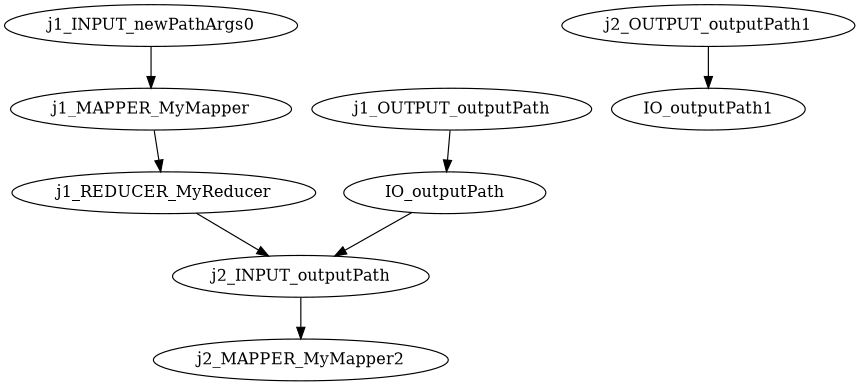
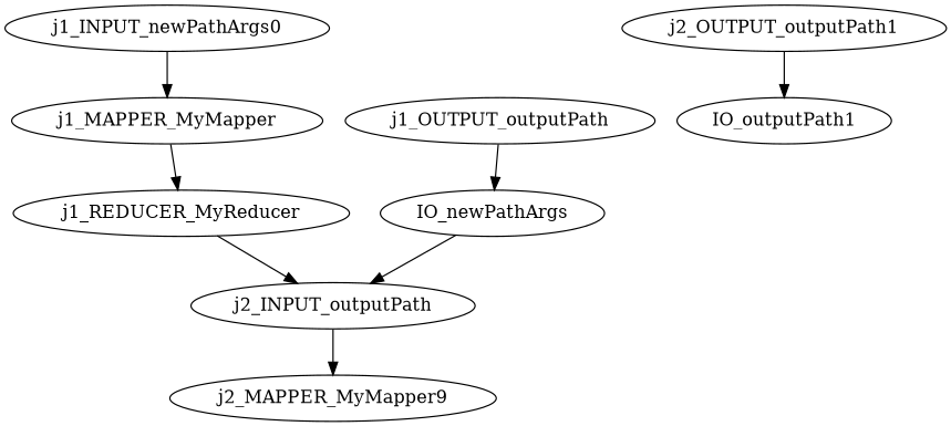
  digraph {
    j1_INPUT_newPathArgs0
    j1_MAPPER_MyMapper
    j1_REDUCER_MyReducer
    j2_INPUT_outputPath
-   IO_outputPath
-   j2_MAPPER_MyMapper2
+   IO_outputPath [label=IO_newPathArgs]
+   j2_MAPPER_MyMapper2 [label=j2_MAPPER_MyMapper9]
    j2_OUTPUT_outputPath1
    IO_outputPath1
    j1_OUTPUT_outputPath
    j1_INPUT_newPathArgs0 -> j1_MAPPER_MyMapper
    j1_MAPPER_MyMapper -> j1_REDUCER_MyReducer
    j1_REDUCER_MyReducer -> j2_INPUT_outputPath
    j2_INPUT_outputPath -> j2_MAPPER_MyMapper2
    IO_outputPath -> j2_INPUT_outputPath
    j2_OUTPUT_outputPath1 -> IO_outputPath1
    j1_OUTPUT_outputPath -> IO_outputPath
  }
